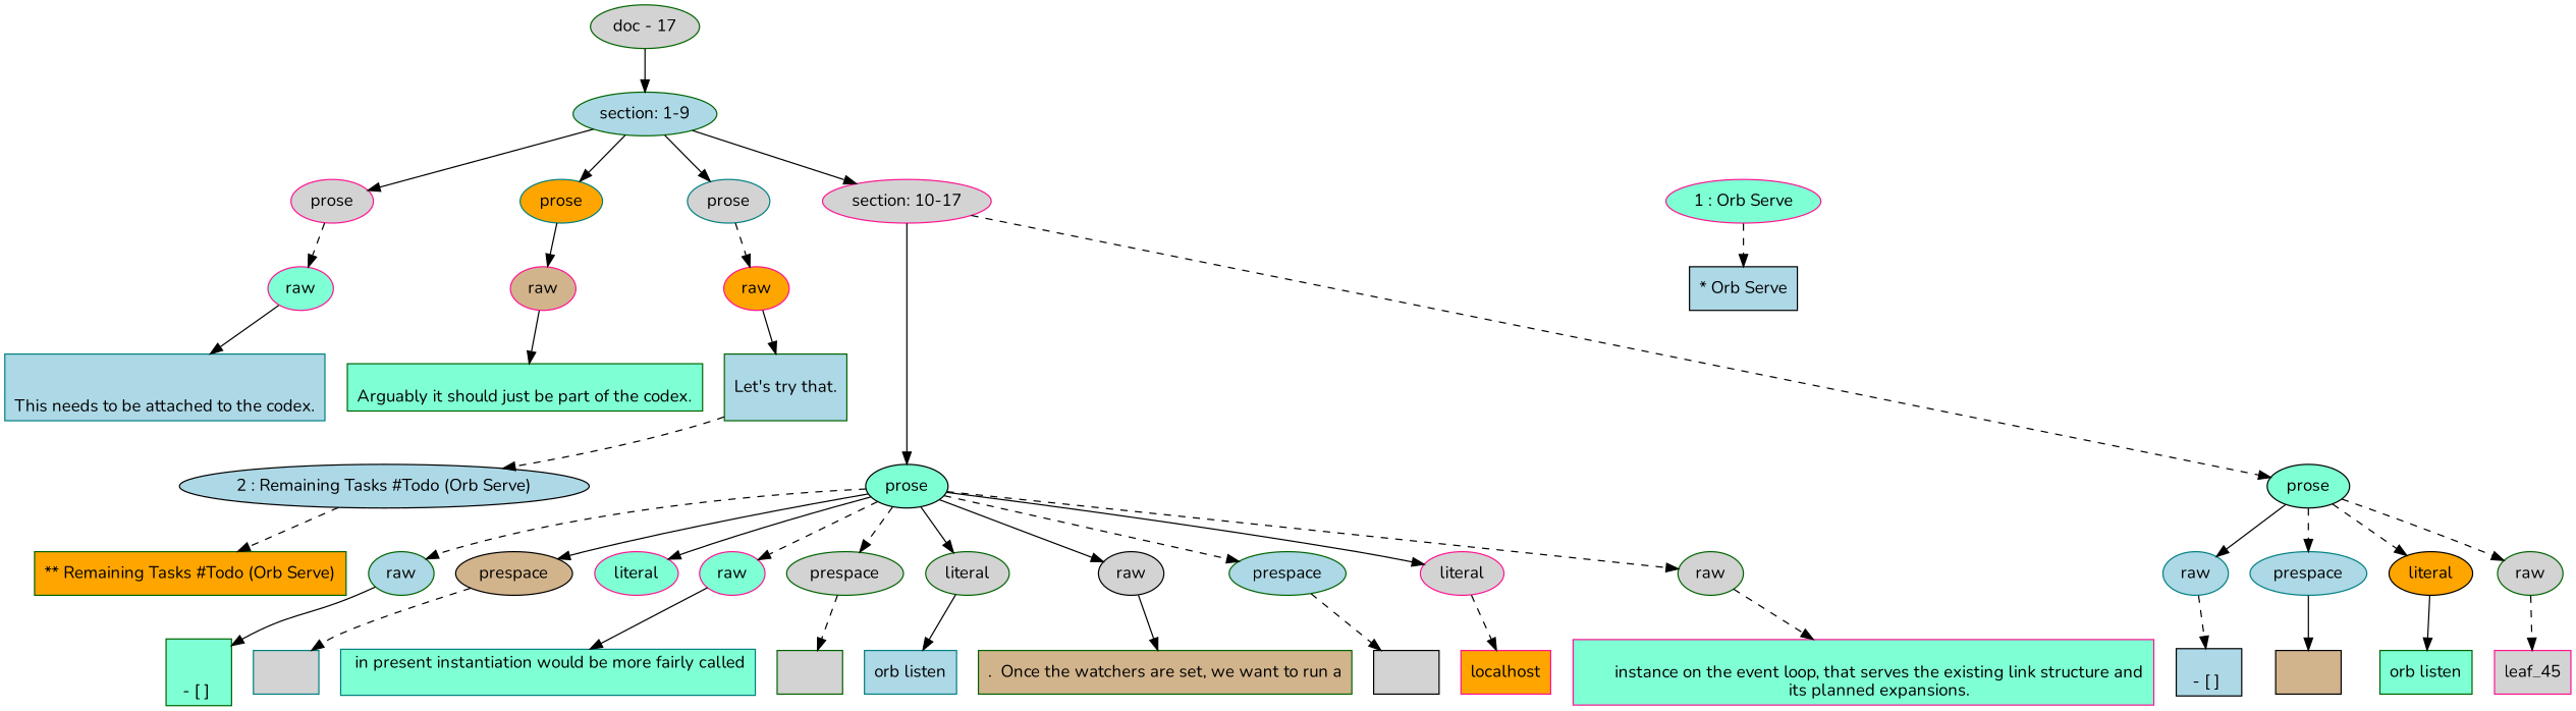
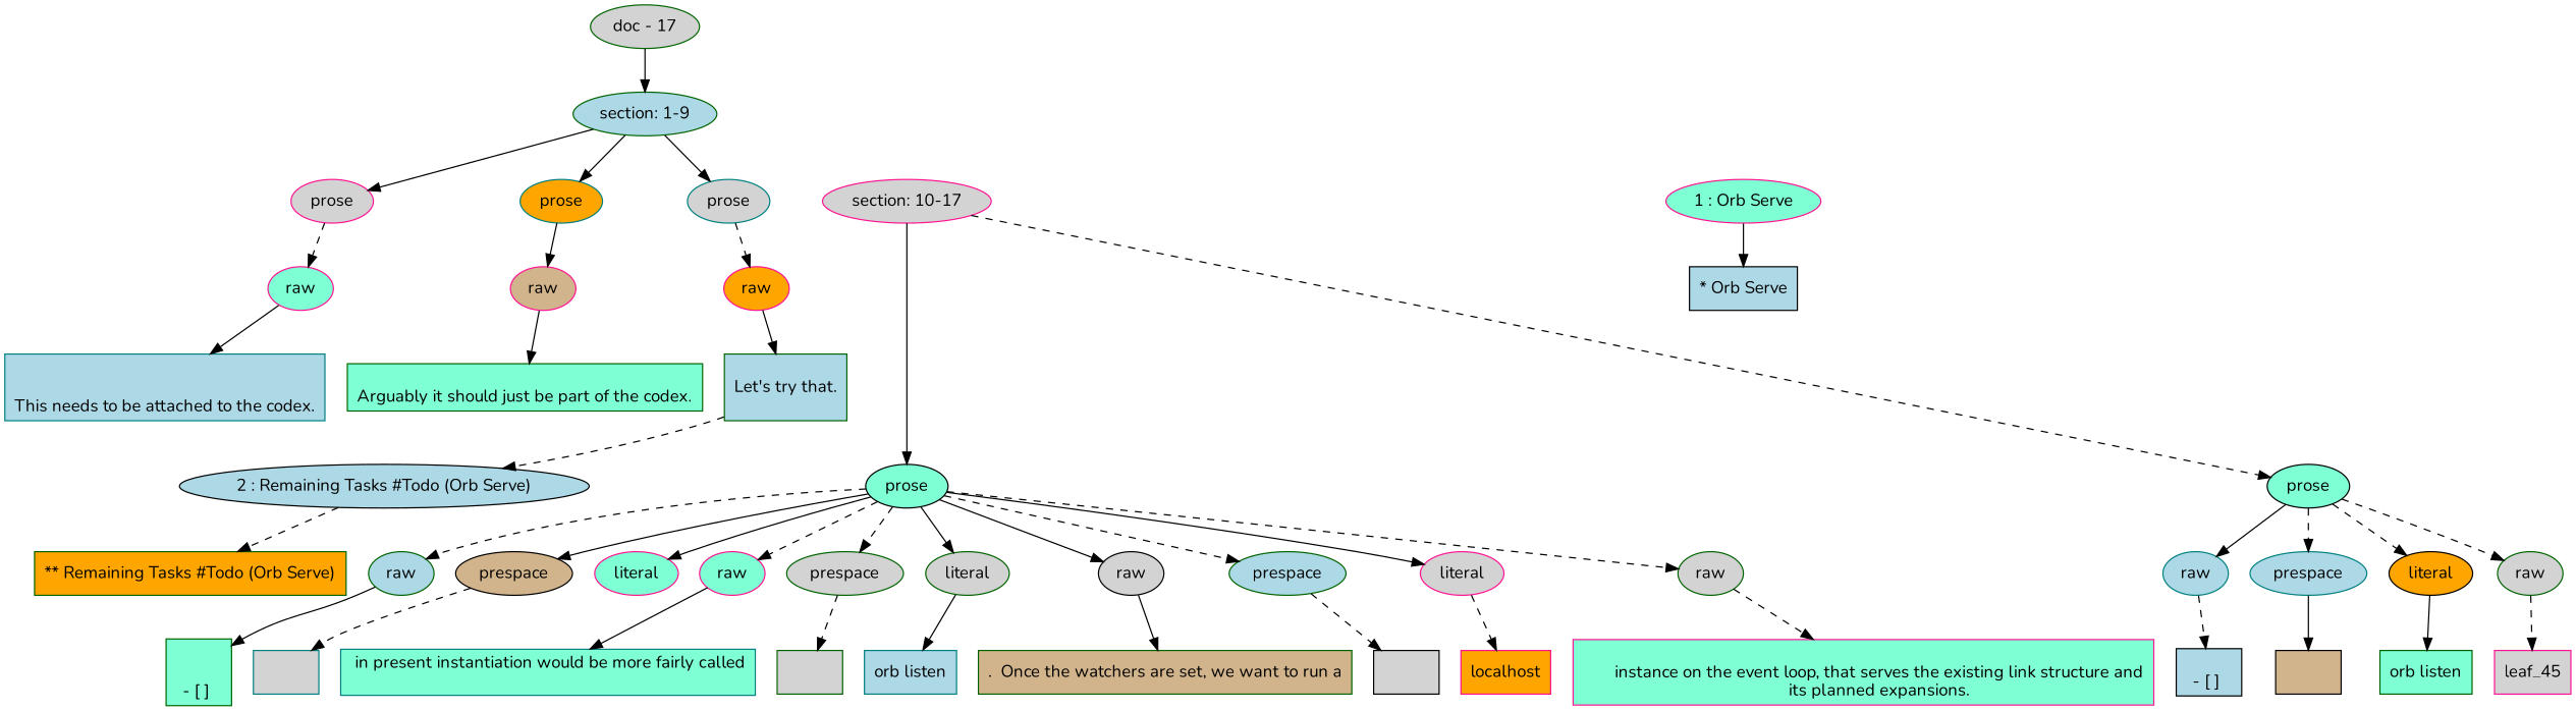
  digraph {
    fontname=Nunito
    node [color=darkgreen fillcolor=lightgrey fontname=Nunito style=filled]
    edge [fontname=Nunito style=solid]
    n1 [fillcolor=lightblue label="section: 1-9"]
    n2 [color=deeppink fillcolor=aquamarine label="1 : Orb Serve"]
    n3 [color=deeppink label=prose]
    n4 [color=teal fillcolor=orange label=prose]
    n5 [color=teal label=prose]
    n6 [color=deeppink label="section: 10-17"]
    n7 [color=deeppink fillcolor=aquamarine label=raw]
    n8 [color=deeppink fillcolor=tan label=raw]
    n9 [color=deeppink fillcolor=orange label=raw]
    n10 [color=black fillcolor=lightblue label="2 : Remaining Tasks #Todo (Orb Serve)"]
    n11 [color=black fillcolor=aquamarine label=prose]
    n12 [color=black fillcolor=aquamarine label=prose]
    n13 [fillcolor=lightblue label=raw]
    n14 [color=black fillcolor=tan label=prespace]
    n15 [color=deeppink fillcolor=aquamarine label=literal]
    n16 [color=deeppink fillcolor=aquamarine label=raw]
    n17 [label=prespace]
    n18 [label=literal]
    n19 [color=black label=raw]
    n20 [fillcolor=lightblue label=prespace]
    n21 [color=deeppink label=literal]
    n22 [label=raw]
    n23 [color=teal fillcolor=lightblue label=raw]
    n24 [color=teal fillcolor=lightblue label=prespace]
    n25 [color=black fillcolor=orange label=literal]
    n26 [label=raw]
    n27 [color=black fillcolor=lightblue label="* Orb Serve" shape=rectangle]
    n28 [color=teal fillcolor=lightblue label="\n\nThis needs to be attached to the codex.\n" shape=rectangle]
    n29 [fillcolor=aquamarine label="\nArguably it should just be part of the codex.\n" shape=rectangle]
    n30 [fillcolor=lightblue label="\nLet's try that.\n\n" shape=rectangle]
    n31 [fillcolor=orange label="** Remaining Tasks #Todo (Orb Serve)" shape=rectangle]
    n32 [fillcolor=aquamarine label="\n\n- [ ] " shape=rectangle]
    n33 [color=teal label=" " shape=rectangle]
    n34 [color=teal fillcolor=aquamarine label=" in present instantiation would be more fairly called\n      " shape=rectangle]
    n35 [label=" " shape=rectangle]
    n36 [color=teal fillcolor=lightblue label="orb listen" shape=rectangle]
    n37 [fillcolor=tan label=".  Once the watchers are set, we want to run a" shape=rectangle]
    n38 [color=black label=" " shape=rectangle]
    n39 [color=deeppink fillcolor=orange label=localhost shape=rectangle]
    n40 [color=deeppink fillcolor=aquamarine label="\n       instance on the event loop, that serves the existing link structure and\n       its planned expansions.\n" shape=rectangle]
    n41 [color=black fillcolor=lightblue label="\n- [ ] " shape=rectangle]
    n42 [color=black fillcolor=tan label=" " shape=rectangle]
    n43 [fillcolor=aquamarine label="orb listen" shape=rectangle]
    leaf_45 [color=deeppink shape=rectangle]
    n45 [label="doc - 17"]
    subgraph sub_1 {
      rank=same
      n1
    }
    subgraph sub_2 {
      rank=same
      n2
      n3
      n4
      n5
      n6
    }
    subgraph sub_3 {
      rank=same
      n7
    }
    subgraph sub_4 {
      rank=same
      n8
    }
    subgraph sub_5 {
      rank=same
      n9
    }
    subgraph sub_6 {
      rank=same
      n10
      n11
      n12
    }
    subgraph sub_7 {
      rank=same
      n13
      n14
      n15
      n16
      n17
      n18
      n19
      n20
      n21
      n22
    }
    subgraph sub_8 {
      rank=same
      n23
      n24
      n25
      n26
    }
    n1 -> n3
    n1 -> n4
    n1 -> n5
-   n1 -> n6
-   n2 -> n27 [style=dashed]
+   n2 -> n27
    n3 -> n7 [style=dashed]
    n4 -> n8
    n5 -> n9 [style=dashed]
    n6 -> n11
    n6 -> n12 [style=dashed]
    n7 -> n28
    n8 -> n29
    n9 -> n30
    n10 -> n31 [style=dashed]
    n11 -> n13 [style=dashed]
    n11 -> n14
    n11 -> n15
    n11 -> n16 [style=dashed]
    n11 -> n17 [style=dashed]
    n11 -> n18
    n11 -> n19
    n11 -> n20 [style=dashed]
    n11 -> n21
    n11 -> n22 [style=dashed]
    n12 -> n23
    n12 -> n24 [style=dashed]
    n12 -> n25 [style=dashed]
    n12 -> n26 [style=dashed]
    n13 -> n32
    n14 -> n33 [style=dashed]
    n16 -> n34
    n17 -> n35 [style=dashed]
    n18 -> n36
    n19 -> n37
    n20 -> n38 [style=dashed]
    n21 -> n39 [style=dashed]
    n22 -> n40 [style=dashed]
    n23 -> n41 [style=dashed]
    n24 -> n42
    n25 -> n43
    n26 -> leaf_45 [style=dashed]
    n30 -> n10 [style=dashed]
    n45 -> n1
  }
